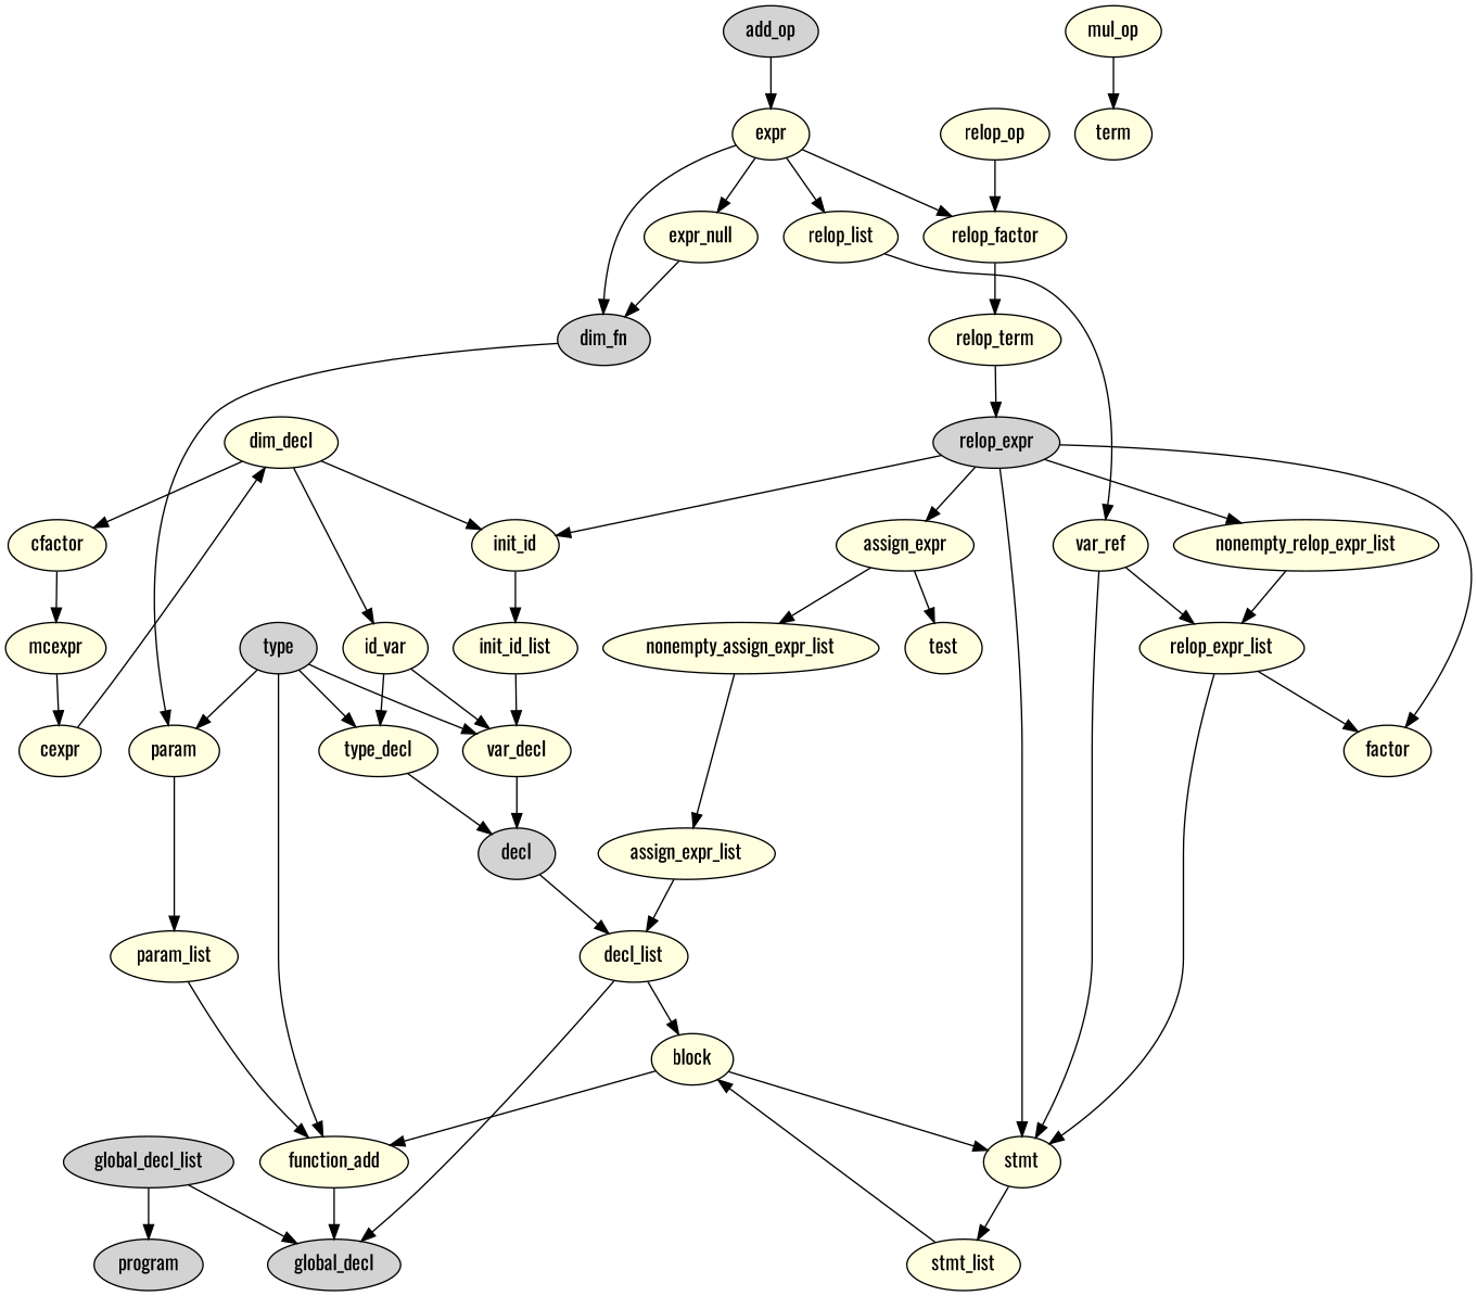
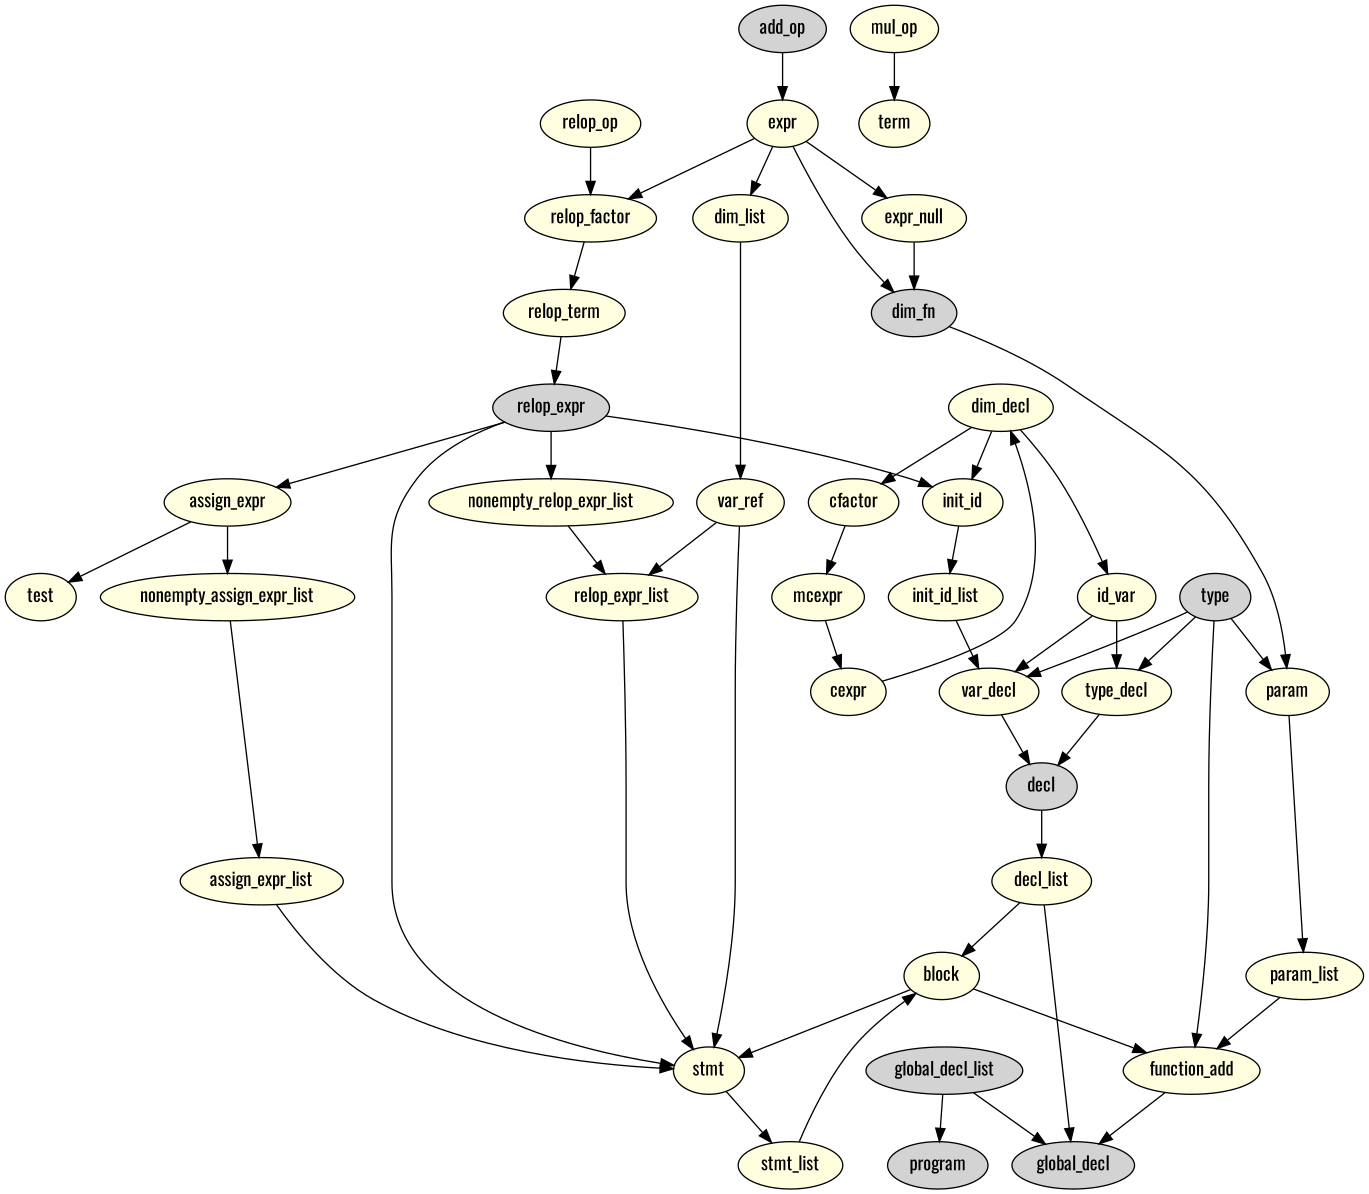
  digraph {
    fontname=Oswald
    node [fontname=Oswald style=filled fillcolor=lightyellow]
    edge [fontname=Oswald]
    n1 [label=program fillcolor=""]
    n2 [label=global_decl_list fillcolor=""]
    n3 [label=global_decl fillcolor=""]
    n4 [label=function_add]
    n5 [label=decl_list]
    n6 [label=block]
    n7 [label=stmt]
    n8 [label=param_list]
    n9 [label=stmt_list]
    n10 [label=type fillcolor=""]
    n11 [label=param]
    n12 [label=type_decl]
    n13 [label=var_decl]
    n14 [label=decl fillcolor=""]
    n15 [label=dim_fn fillcolor=""]
    n16 [label=expr_null]
    n17 [label=expr]
    n18 [label=relop_factor]
-   n19 [label=relop_list]
+   n19 [label=dim_list]
    n20 [label=relop_term]
    n21 [label=var_ref]
    n22 [label=id_var]
    n23 [label=init_id_list]
    n24 [label=dim_decl]
    n25 [label=cfactor]
    n26 [label=init_id]
    n27 [label=mcexpr]
    n28 [label=cexpr]
    n29 [label=relop_expr fillcolor=""]
    n30 [label=assign_expr]
    n31 [label=nonempty_relop_expr_list]
-   n32 [label=factor]
    n33 [label=nonempty_assign_expr_list]
    n34 [label=test]
    n35 [label=relop_expr_list]
    n36 [label=assign_expr_list]
    n37 [label=relop_op]
    n38 [label=add_op fillcolor=""]
    n39 [label=term]
    n40 [label=mul_op]
    n2 -> n1
    n2 -> n3
    n4 -> n3
    n5 -> n3
    n5 -> n6
    n6 -> n4
    n6 -> n7
    n7 -> n9
    n8 -> n4
    n9 -> n6
    n10 -> n4
    n10 -> n11
    n10 -> n12
    n10 -> n13
    n11 -> n8
    n12 -> n14
    n13 -> n14
    n14 -> n5
    n15 -> n11
    n16 -> n15
    n17 -> n15
    n17 -> n16
    n17 -> n18
    n17 -> n19
    n18 -> n20
    n19 -> n21
    n20 -> n29
    n21 -> n7
    n21 -> n35
    n22 -> n12
    n22 -> n13
    n23 -> n13
    n24 -> n22
    n24 -> n25
    n24 -> n26
    n25 -> n27
    n26 -> n23
    n27 -> n28
    n28 -> n24
    n29 -> n7
    n29 -> n26
    n29 -> n30
    n29 -> n31
-   n29 -> n32
    n30 -> n33
    n30 -> n34
    n31 -> n35
    n33 -> n36
    n35 -> n7
-   n35 -> n32
-   n36 -> n5
+   n36 -> n7
    n37 -> n18
    n38 -> n17
    n40 -> n39
  }
